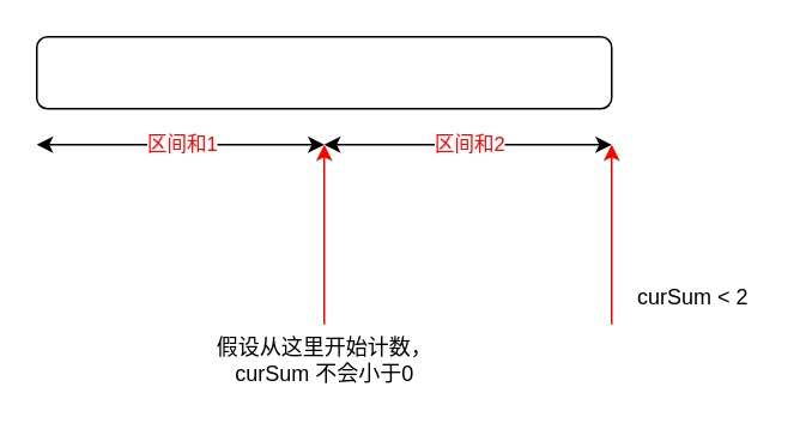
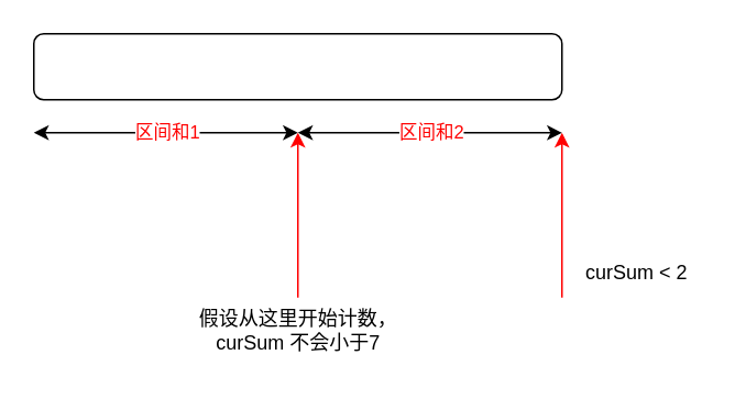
  <mxCell id="0" />
  <mxCell id="1" parent="0" />
  <mxCell id="2" value="" style="rounded=1;whiteSpace=wrap;html=1;" parent="1" vertex="1"><mxGeometry x="20" y="20" width="320" height="40" as="geometry" /></mxCell>
  <mxCell id="3" value="" style="endArrow=classic;startArrow=classic;html=1;rounded=0;" parent="1" edge="1"><mxGeometry width="50" height="50" relative="1" as="geometry"><mxPoint x="20" y="80" as="sourcePoint" /><mxPoint x="180" y="80" as="targetPoint" /></mxGeometry></mxCell>
  <mxCell id="4" value="区间和1" style="edgeLabel;html=1;align=center;verticalAlign=middle;resizable=0;points=[];fontColor=#FF0000;" parent="3" vertex="1" connectable="0"><mxGeometry y="1" relative="1" as="geometry"><mxPoint as="offset" /></mxGeometry></mxCell>
  <mxCell id="5" value="" style="endArrow=classic;startArrow=classic;html=1;rounded=0;" parent="1" edge="1"><mxGeometry width="50" height="50" relative="1" as="geometry"><mxPoint x="180" y="80" as="sourcePoint" /><mxPoint x="340" y="80" as="targetPoint" /></mxGeometry></mxCell>
  <mxCell id="6" value="区间和2" style="edgeLabel;html=1;align=center;verticalAlign=middle;resizable=0;points=[];fontColor=#FF0000;" parent="5" vertex="1" connectable="0"><mxGeometry y="1" relative="1" as="geometry"><mxPoint as="offset" /></mxGeometry></mxCell>
  <mxCell id="7" style="edgeStyle=orthogonalEdgeStyle;rounded=0;orthogonalLoop=1;jettySize=auto;html=1;strokeColor=#FF0000;" parent="1" source="8" edge="1"><mxGeometry relative="1" as="geometry"><mxPoint x="180" y="80" as="targetPoint" /></mxGeometry></mxCell>
- <mxCell id="8" value="假设从这里开始计数，&lt;div&gt;curSum 不会小于0&lt;/div&gt;" style="text;html=1;align=center;verticalAlign=middle;resizable=0;points=[];autosize=1;strokeColor=none;fillColor=none;" parent="1" vertex="1"><mxGeometry x="110" y="180" width="140" height="40" as="geometry" /></mxCell>
+ <mxCell id="8" value="假设从这里开始计数，&lt;div&gt;curSum 不会小于7&lt;/div&gt;" style="text;html=1;align=center;verticalAlign=middle;resizable=0;points=[];autosize=1;strokeColor=none;fillColor=none;" parent="1" vertex="1"><mxGeometry x="110" y="180" width="140" height="40" as="geometry" /></mxCell>
  <mxCell id="9" value="curSum &amp;lt; 2" style="text;html=1;align=center;verticalAlign=middle;resizable=0;points=[];autosize=1;strokeColor=none;fillColor=none;" parent="1" vertex="1"><mxGeometry x="340" y="150" width="90" height="30" as="geometry" /></mxCell>
  <mxCell id="10" style="edgeStyle=orthogonalEdgeStyle;rounded=0;orthogonalLoop=1;jettySize=auto;html=1;strokeColor=#FF0000;" parent="1" edge="1"><mxGeometry relative="1" as="geometry"><mxPoint x="340" y="80" as="targetPoint" /><mxPoint x="340" y="180" as="sourcePoint" /></mxGeometry></mxCell>
